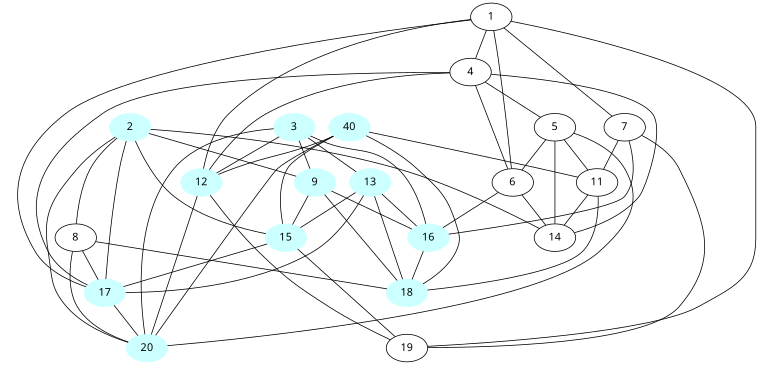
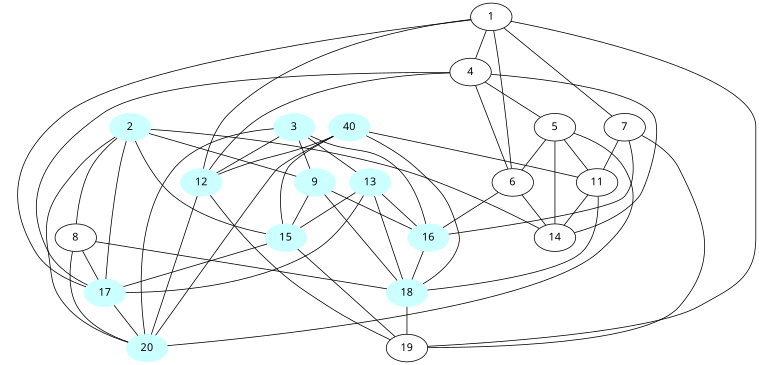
  graph {
    fontname="Noto Sans"
    node [color="#CCFFFF" fontname="Noto Sans" style=filled]
    edge [fontname="Noto Sans"]
    2
    9
    15
    17
    20
    8 [color="" style=""]
    14 [color="" style=""]
    16
    18
    19 [color="" style=""]
    3
    12
    13
    n14 [label=40]
    11 [color="" style=""]
    1 [color="" style=""]
    4 [color="" style=""]
    6 [color="" style=""]
    7 [color="" style=""]
    5 [color="" style=""]
    2 -- 9
    2 -- 15
    2 -- 17
    2 -- 20
    2 -- 8
    2 -- 14
    9 -- 15
    9 -- 16
    9 -- 18
    15 -- 17
    15 -- 19
    17 -- 20
    8 -- 17
    8 -- 20
    8 -- 18
    16 -- 18
+   18 -- 19
    3 -- 9
    3 -- 20
    3 -- 16
    3 -- 12
    3 -- 13
    12 -- 20
    12 -- 19
    13 -- 15
    13 -- 17
    13 -- 16
    13 -- 18
    n14 -- 15
    n14 -- 20
    n14 -- 18
    n14 -- 12
    n14 -- 11
    11 -- 14
    11 -- 18
    1 -- 17
    1 -- 19
    1 -- 12
    1 -- 4
    1 -- 6
    1 -- 7
    4 -- 17
    4 -- 14
    4 -- 12
    4 -- 6
    4 -- 5
    6 -- 14
    6 -- 16
    7 -- 16
    7 -- 19
    7 -- 11
    5 -- 20
    5 -- 14
    5 -- 11
    5 -- 6
  }
